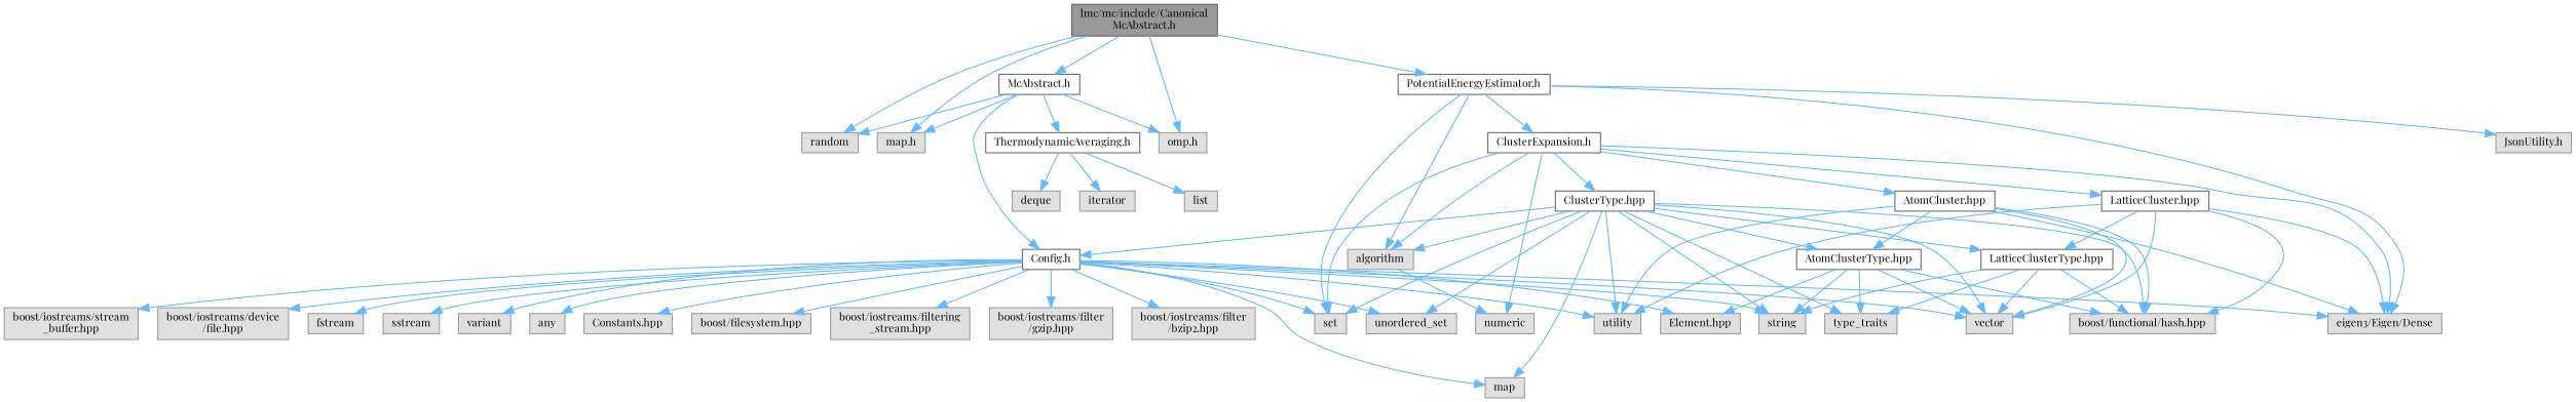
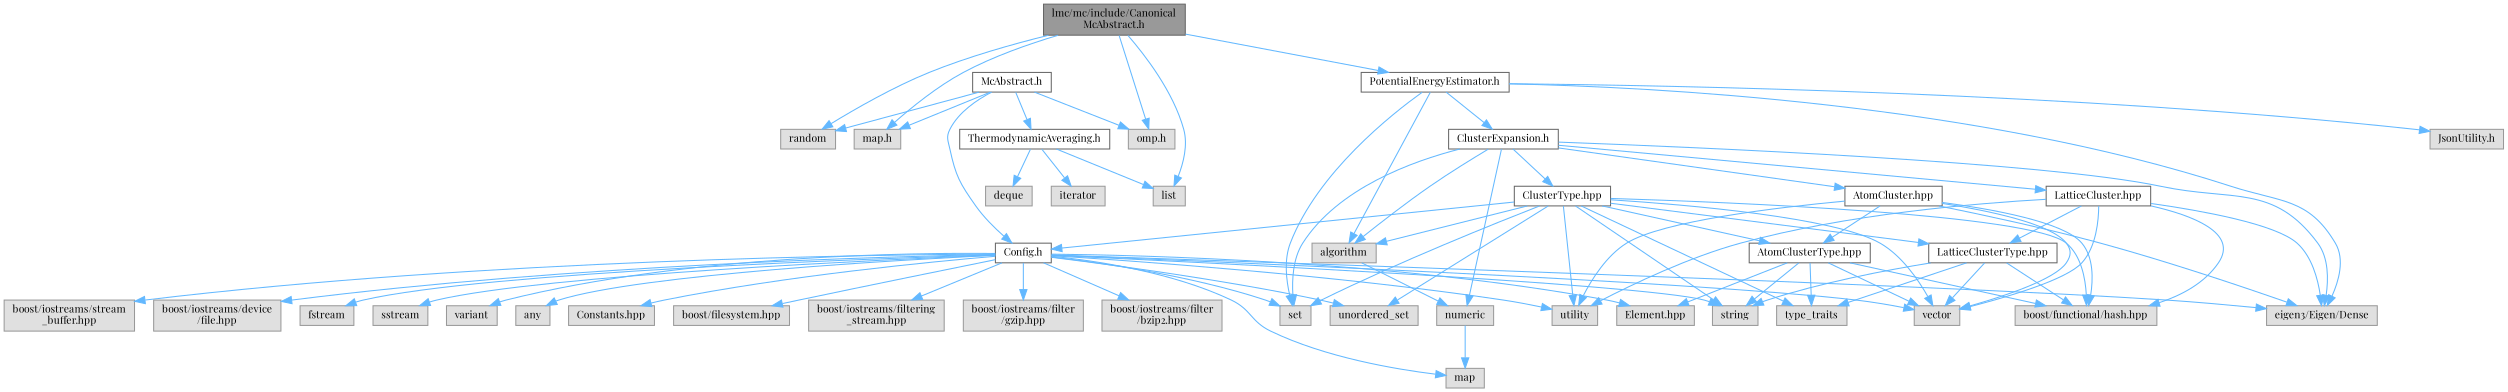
  digraph {
    fontname="Playfair Display"
    node [color=grey60 fillcolor="#E0E0E0" fontname="Playfair Display" fontsize=10 shape=box style=filled]
    edge [color=steelblue1 fontname="Playfair Display" fontsize=10 labelfontname=Helvetica labelfontsize=10 style=solid]
    n1 [color=gray40 fillcolor=grey60 fontcolor=black height=0.2 label="lmc/mc/include/Canonical\lMcAbstract.h" width=0.4]
    n2 [height=0.2 label=random width=0.4]
    n3 [height=0.2 label="map.h" width=0.4]
    n4 [height=0.2 label="omp.h" width=0.4]
    n5 [color=grey40 fillcolor=white height=0.2 label="McAbstract.h" width=0.4]
    n6 [color=grey40 fillcolor=white height=0.2 label="PotentialEnergyEstimator.h" width=0.4]
    n7 [color=grey40 fillcolor=white height=0.2 label="Config.h" width=0.4]
    n8 [color=grey40 fillcolor=white height=0.2 label="ThermodynamicAveraging.h" width=0.4]
    n9 [height=0.2 label=set width=0.4]
    n10 [height=0.2 label="eigen3/Eigen/Dense" width=0.4]
    n11 [height=0.2 label=algorithm width=0.4]
    n12 [color=grey40 fillcolor=white height=0.2 label="ClusterExpansion.h" width=0.4]
    n13 [height=0.2 label="JsonUtility.h" width=0.4]
    n14 [height=0.2 label=string width=0.4]
    n15 [height=0.2 label=fstream width=0.4]
    n16 [height=0.2 label=sstream width=0.4]
    n17 [height=0.2 label=vector width=0.4]
    n18 [height=0.2 label=unordered_set width=0.4]
    n19 [height=0.2 label=map width=0.4]
    n20 [height=0.2 label=utility width=0.4]
    n21 [height=0.2 label=variant width=0.4]
    n22 [height=0.2 label=any width=0.4]
    n23 [height=0.2 label="Constants.hpp" width=0.4]
    n24 [height=0.2 label="Element.hpp" width=0.4]
    n25 [height=0.2 label="boost/filesystem.hpp" width=0.4]
    n26 [height=0.2 label="boost/iostreams/filtering\l_stream.hpp" width=0.4]
    n27 [height=0.2 label="boost/iostreams/filter\l/gzip.hpp" width=0.4]
    n28 [height=0.2 label="boost/iostreams/filter\l/bzip2.hpp" width=0.4]
    n29 [height=0.2 label="boost/iostreams/stream\l_buffer.hpp" width=0.4]
    n30 [height=0.2 label="boost/iostreams/device\l/file.hpp" width=0.4]
    n31 [height=0.2 label=list width=0.4]
    n32 [height=0.2 label=deque width=0.4]
    n33 [height=0.2 label=iterator width=0.4]
    n34 [height=0.2 label=numeric width=0.4]
    n35 [color=grey40 fillcolor=white height=0.2 label="LatticeCluster.hpp" width=0.4]
    n36 [color=grey40 fillcolor=white height=0.2 label="AtomCluster.hpp" width=0.4]
    n37 [color=grey40 fillcolor=white height=0.2 label="ClusterType.hpp" width=0.4]
    n38 [height=0.2 label="boost/functional/hash.hpp" width=0.4]
    n39 [color=grey40 fillcolor=white height=0.2 label="LatticeClusterType.hpp" width=0.4]
    n40 [color=grey40 fillcolor=white height=0.2 label="AtomClusterType.hpp" width=0.4]
    n41 [height=0.2 label=type_traits width=0.4]
    n1 -> n2
    n1 -> n3
    n1 -> n4
-   n1 -> n5
+   n1 -> n31
    n1 -> n6
    n5 -> n2
    n5 -> n3
    n5 -> n4
    n5 -> n7
    n5 -> n8
    n6 -> n9
    n6 -> n10
    n6 -> n11
    n6 -> n12
    n6 -> n13
    n7 -> n9
    n7 -> n10
    n7 -> n14
    n7 -> n15
    n7 -> n16
    n7 -> n17
    n7 -> n18
    n7 -> n19
    n7 -> n20
    n7 -> n21
    n7 -> n22
    n7 -> n23
    n7 -> n24
    n7 -> n25
    n7 -> n26
    n7 -> n27
    n7 -> n28
    n7 -> n29
    n7 -> n30
    n8 -> n31
    n8 -> n32
    n8 -> n33
    n11 -> n34
    n12 -> n9
    n12 -> n10
    n12 -> n11
    n12 -> n34
    n12 -> n35
    n12 -> n36
    n12 -> n37
    n35 -> n10
    n35 -> n17
    n35 -> n20
    n35 -> n38
    n35 -> n39
    n36 -> n10
    n36 -> n17
    n36 -> n20
    n36 -> n38
    n36 -> n40
    n37 -> n7
    n37 -> n9
    n37 -> n11
    n37 -> n14
    n37 -> n17
    n37 -> n18
-   n37 -> n19
+   n34 -> n19
    n37 -> n20
    n37 -> n38
    n37 -> n39
    n37 -> n40
    n37 -> n41
    n39 -> n14
    n39 -> n17
    n39 -> n38
    n39 -> n41
    n40 -> n14
    n40 -> n17
    n40 -> n24
    n40 -> n38
    n40 -> n41
  }
